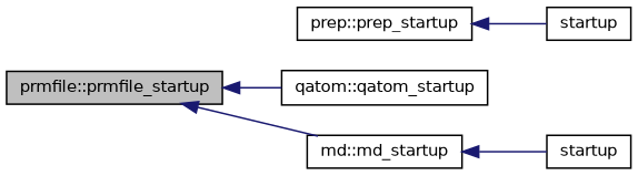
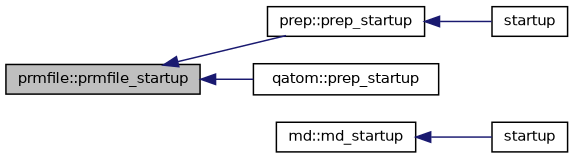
  digraph {
    rankdir=LR
    node [color=black fillcolor=white fontname=Helvetica fontsize=10 shape=record style=filled]
    edge [color=midnightblue dir=back fontname=Helvetica fontsize=10 labelfontname=Helvetica labelfontsize=10 style=solid]
    n1 [fillcolor=grey75 fontcolor=black height=0.2 label="prmfile::prmfile_startup" width=0.4]
    n2 [height=0.2 label="prep::prep_startup" width=0.4]
-   n3 [height=0.2 label="qatom::qatom_startup" width=0.4]
+   n3 [height=0.2 label="qatom::prep_startup" width=0.4]
    n4 [height=0.2 label=startup width=0.4]
    n5 [height=0.2 label="md::md_startup" width=0.4]
    n6 [height=0.2 label=startup width=0.4]
-   n1 -> n5
+   n1 -> n2
    n1 -> n3
    n2 -> n4
    n5 -> n6
  }
